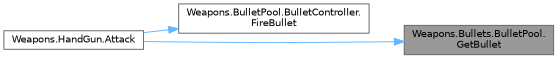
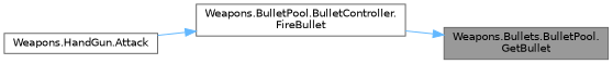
  digraph {
    rankdir=RL
    node [color=grey40 fillcolor=white fontname=Helvetica fontsize=10 shape=box style=filled]
    edge [color=steelblue1 dir=back fontname=Helvetica fontsize=10 labelfontname=Helvetica labelfontsize=10 style=solid]
    n1 [color=gray40 fillcolor=grey60 fontcolor=black height=0.2 label="Weapons.Bullets.BulletPool.\lGetBullet" width=0.4]
    n2 [height=0.2 label="Weapons.BulletPool.BulletController.\lFireBullet" width=0.4]
    n3 [height=0.2 label="Weapons.HandGun.Attack" width=0.4]
-   n1 -> n3
+   n1 -> n2
    n2 -> n3
  }
